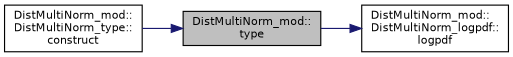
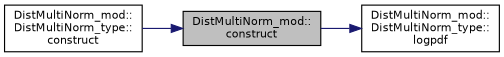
  digraph {
    rankdir=RL
    node [color=black fillcolor=white fontname=Helvetica fontsize=10 shape=record style=filled]
    edge [color=midnightblue dir=back fontname=Helvetica fontsize=10 labelfontname=Helvetica labelfontsize=10 style=solid]
-   n1 [fillcolor=grey75 fontcolor=black height=0.2 label="DistMultiNorm_mod::\ltype" width=0.4]
+   n1 [fillcolor=grey75 fontcolor=black height=0.2 label="DistMultiNorm_mod::\lconstruct" width=0.4]
    n2 [height=0.2 label="DistMultiNorm_mod::\lDistMultiNorm_type::\lconstruct" width=0.4]
-   n3 [height=0.2 label="DistMultiNorm_mod::\lDistMultiNorm_logpdf::\llogpdf" width=0.4]
+   n3 [height=0.2 label="DistMultiNorm_mod::\lDistMultiNorm_type::\llogpdf" width=0.4]
    n1 -> n2
    n3 -> n1
  }
